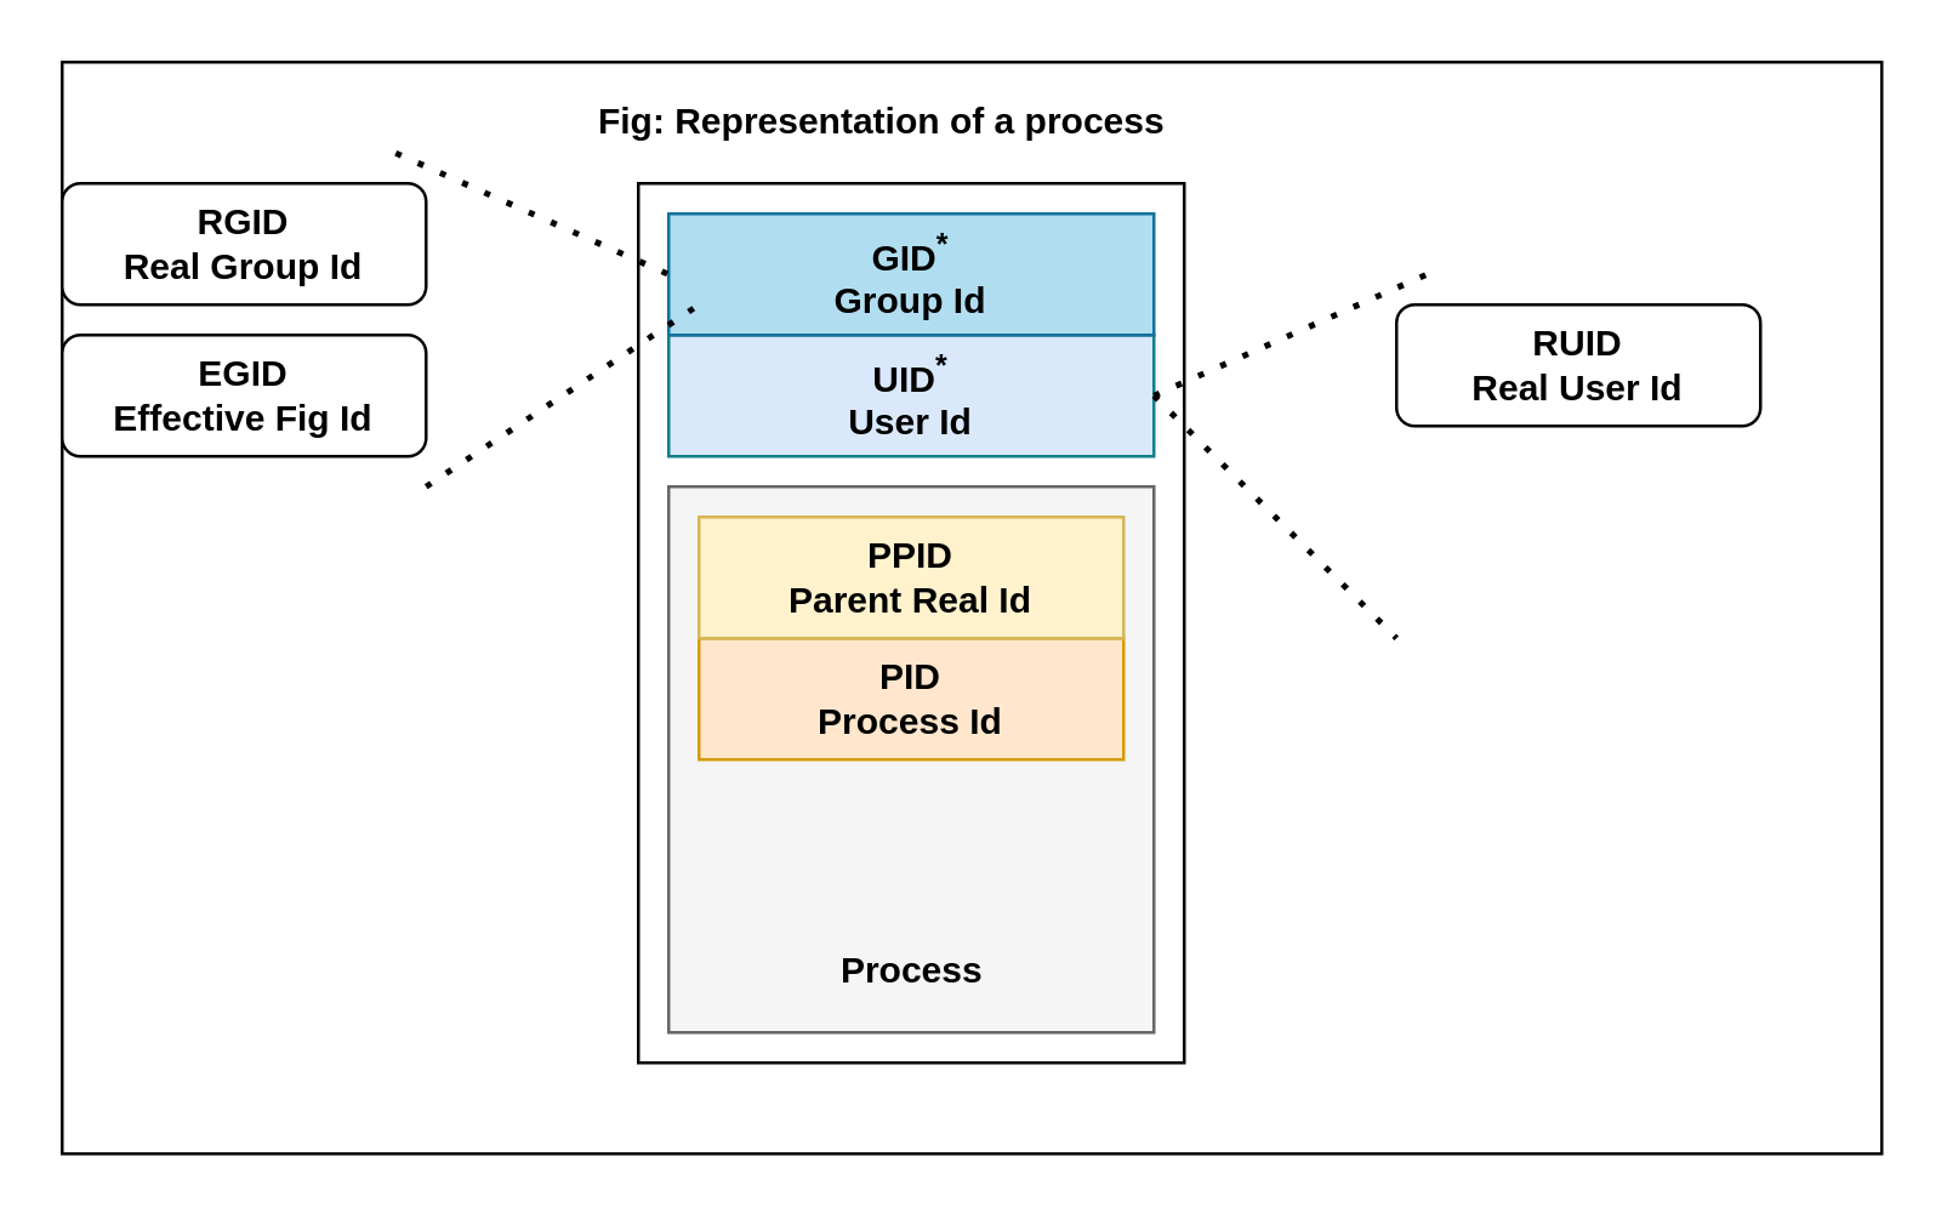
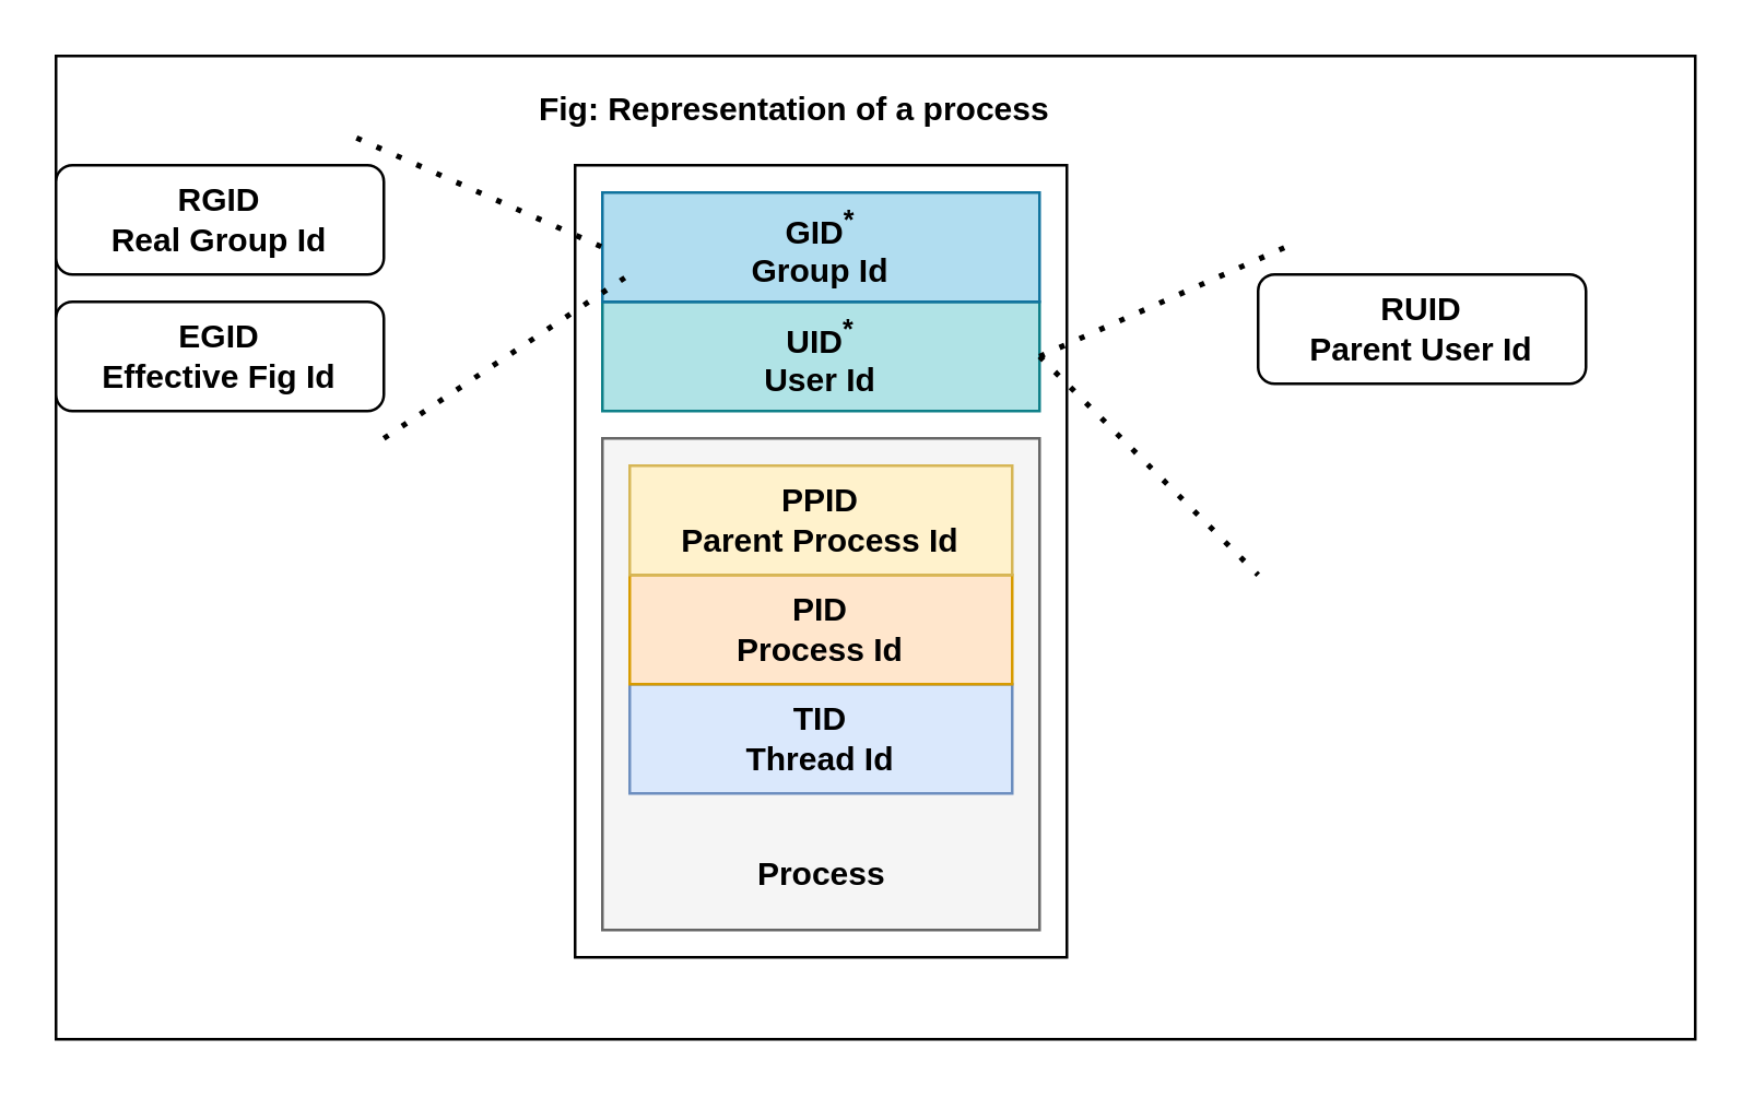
  <mxCell id="0" />
  <mxCell id="1" parent="0" />
  <mxCell id="2" value="" style="rounded=0;whiteSpace=wrap;html=1;" vertex="1" parent="1"><mxGeometry y="20" width="600" height="360" as="geometry" x="20" /></mxCell>
  <mxCell id="3" value="" style="rounded=0;whiteSpace=wrap;html=1;" vertex="1" parent="1"><mxGeometry x="210" y="60" width="180" height="290" as="geometry" /></mxCell>
  <mxCell id="4" value="" style="rounded=0;whiteSpace=wrap;html=1;fillColor=#f5f5f5;strokeColor=#666666;fontColor=#333333;" vertex="1" parent="1"><mxGeometry x="220" y="160" width="160" height="180" as="geometry" /></mxCell>
+ <mxCell id="5" value="&lt;b&gt;TID&lt;br&gt;Thread Id&lt;br&gt;&lt;/b&gt;" style="rounded=0;whiteSpace=wrap;html=1;fillColor=#dae8fc;strokeColor=#6c8ebf;" vertex="1" parent="1"><mxGeometry x="230" y="250" width="140" height="40" as="geometry" /></mxCell>
  <mxCell id="6" value="&lt;b&gt;PID&lt;br&gt;Process Id&lt;br&gt;&lt;/b&gt;" style="rounded=0;whiteSpace=wrap;html=1;fillColor=#ffe6cc;strokeColor=#d79b00;" vertex="1" parent="1"><mxGeometry x="230" y="210" width="140" height="40" as="geometry" /></mxCell>
- <mxCell id="7" value="&lt;b&gt;PPID&lt;br&gt;Parent Real Id&lt;br&gt;&lt;/b&gt;" style="rounded=0;whiteSpace=wrap;html=1;fillColor=#fff2cc;strokeColor=#d6b656;" vertex="1" parent="1"><mxGeometry x="230" y="170" width="140" height="40" as="geometry" /></mxCell>
+ <mxCell id="7" value="&lt;b&gt;PPID&lt;br&gt;Parent Process Id&lt;br&gt;&lt;/b&gt;" style="rounded=0;whiteSpace=wrap;html=1;fillColor=#fff2cc;strokeColor=#d6b656;" vertex="1" parent="1"><mxGeometry x="230" y="170" width="140" height="40" as="geometry" /></mxCell>
  <mxCell id="8" value="&lt;b&gt;Process&lt;/b&gt;" style="text;html=1;align=center;verticalAlign=middle;resizable=0;points=[];autosize=1;strokeColor=none;" vertex="1" parent="1"><mxGeometry x="270" y="310" width="60" height="20" as="geometry" /></mxCell>
- <mxCell id="9" value="&lt;b&gt;UID&lt;sup&gt;*&lt;/sup&gt;&lt;br&gt;User Id&lt;br&gt;&lt;/b&gt;" style="rounded=0;whiteSpace=wrap;html=1;fillColor=#dae8fc;strokeColor=#0e8088;" vertex="1" parent="1"><mxGeometry x="220" y="110" width="160" height="40" as="geometry" /></mxCell>
+ <mxCell id="9" value="&lt;b&gt;UID&lt;sup&gt;*&lt;/sup&gt;&lt;br&gt;User Id&lt;br&gt;&lt;/b&gt;" style="rounded=0;whiteSpace=wrap;html=1;fillColor=#b0e3e6;strokeColor=#0e8088;" vertex="1" parent="1"><mxGeometry x="220" y="110" width="160" height="40" as="geometry" /></mxCell>
  <mxCell id="10" value="&lt;b&gt;GID&lt;sup&gt;*&lt;/sup&gt;&lt;br&gt;Group Id&lt;br&gt;&lt;/b&gt;" style="rounded=0;whiteSpace=wrap;html=1;fillColor=#b1ddf0;strokeColor=#10739e;" vertex="1" parent="1"><mxGeometry x="220" y="70" width="160" height="40" as="geometry" /></mxCell>
- <mxCell id="11" value="&lt;b&gt;RUID&lt;br&gt;Real User Id&lt;/b&gt;" style="rounded=1;whiteSpace=wrap;html=1;" vertex="1" parent="1"><mxGeometry x="460" y="100" width="120" height="40" as="geometry" /></mxCell>
+ <mxCell id="11" value="&lt;b&gt;RUID&lt;br&gt;Parent User Id&lt;/b&gt;" style="rounded=1;whiteSpace=wrap;html=1;" vertex="1" parent="1"><mxGeometry x="460" y="100" width="120" height="40" as="geometry" /></mxCell>
  <mxCell id="12" value="&lt;b&gt;RGID&lt;br&gt;Real Group Id&lt;/b&gt;" style="rounded=1;whiteSpace=wrap;html=1;" vertex="1" parent="1"><mxGeometry y="60" width="120" height="40" as="geometry" x="20" /></mxCell>
  <mxCell id="13" value="&lt;b&gt;EGID&lt;br&gt;Effective Fig Id&lt;/b&gt;" style="rounded=1;whiteSpace=wrap;html=1;" vertex="1" parent="1"><mxGeometry y="110" width="120" height="40" as="geometry" x="20" /></mxCell>
  <mxCell id="14" value="" style="endArrow=none;dashed=1;html=1;dashPattern=1 3;strokeWidth=2;" edge="1" parent="1"><mxGeometry width="50" height="50" relative="1" as="geometry"><mxPoint x="380" y="130" as="sourcePoint" /><mxPoint x="470" y="90" as="targetPoint" /></mxGeometry></mxCell>
  <mxCell id="15" value="" style="endArrow=none;dashed=1;html=1;dashPattern=1 3;strokeWidth=2;exitX=1;exitY=0.5;exitDx=0;exitDy=0;" edge="1" parent="1" source="9"><mxGeometry width="50" height="50" relative="1" as="geometry"><mxPoint x="390" y="100" as="sourcePoint" /><mxPoint x="460" y="210" as="targetPoint" /></mxGeometry></mxCell>
  <mxCell id="16" value="" style="endArrow=none;dashed=1;html=1;dashPattern=1 3;strokeWidth=2;" edge="1" parent="1"><mxGeometry width="50" height="50" relative="1" as="geometry"><mxPoint x="130" y="50" as="sourcePoint" /><mxPoint x="220" y="90" as="targetPoint" /></mxGeometry></mxCell>
  <mxCell id="17" value="" style="endArrow=none;dashed=1;html=1;dashPattern=1 3;strokeWidth=2;" edge="1" parent="1"><mxGeometry width="50" height="50" relative="1" as="geometry"><mxPoint x="140" y="160" as="sourcePoint" /><mxPoint x="230" y="100" as="targetPoint" /></mxGeometry></mxCell>
  <mxCell id="18" value="Fig: Representation of a process" style="text;html=1;align=center;verticalAlign=middle;resizable=0;points=[];autosize=1;strokeColor=none;fontStyle=1" vertex="1" parent="1"><mxGeometry x="190" y="30" width="200" height="20" as="geometry" /></mxCell>
